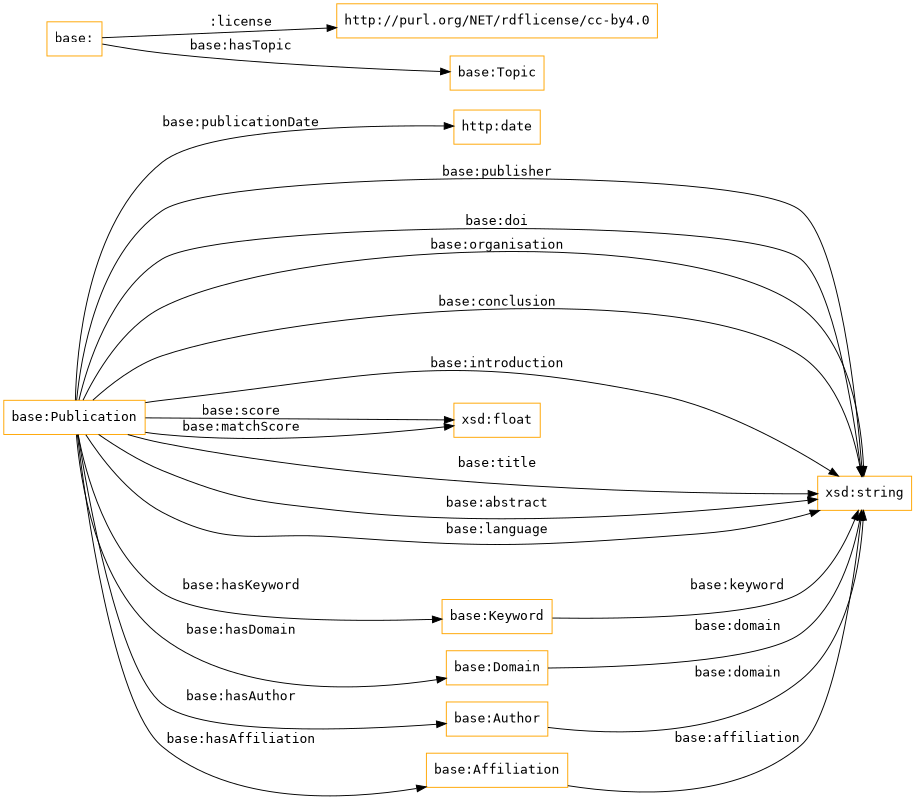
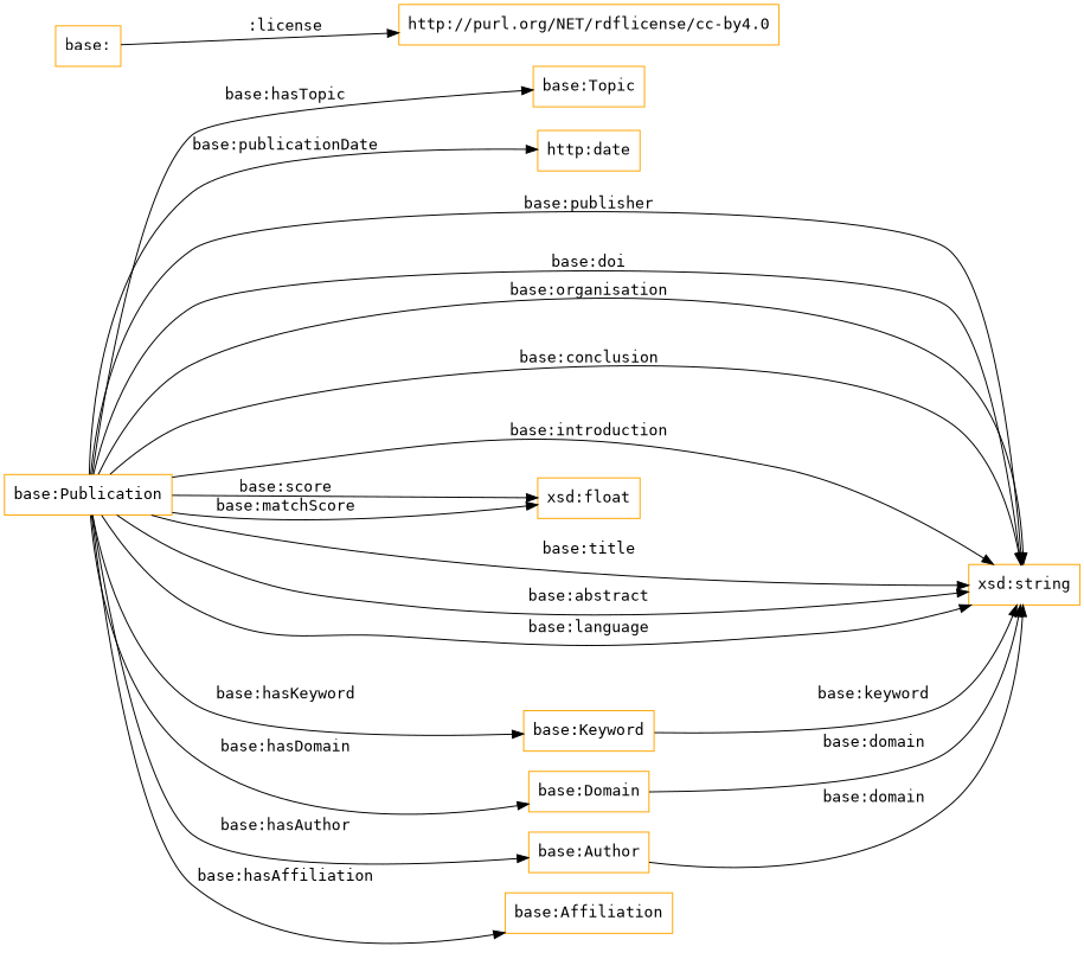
  digraph {
    fontname="DejaVu Sans Mono"
    rankdir=LR
    node [color=orange fontname="DejaVu Sans Mono" shape=rectangle]
    edge [fontname="DejaVu Sans Mono"]
    "base:Publication"
    "base:Topic"
    "xsd:string"
    "base:Keyword"
    "base:Domain"
    "base:Author"
    "base:Affiliation"
    "xsd:float"
    n9 [label="http:date"]
    "base:"
    "http://purl.org/NET/rdflicense/cc-by4.0"
-   "base:" -> "base:Topic" [label="base:hasTopic"]
+   "base:Publication" -> "base:Topic" [label="base:hasTopic"]
    "base:Publication" -> "xsd:string" [label="base:publisher"]
    "base:Publication" -> "xsd:string" [label="base:doi"]
    "base:Publication" -> "xsd:string" [label="base:organisation"]
    "base:Publication" -> "xsd:string" [label="base:conclusion"]
    "base:Publication" -> "xsd:string" [label="base:introduction"]
    "base:Publication" -> "xsd:string" [label="base:title"]
    "base:Publication" -> "xsd:string" [label="base:abstract"]
    "base:Publication" -> "xsd:string" [label="base:language"]
    "base:Publication" -> "base:Keyword" [label="base:hasKeyword"]
    "base:Publication" -> "base:Domain" [label="base:hasDomain"]
    "base:Publication" -> "base:Author" [label="base:hasAuthor"]
    "base:Publication" -> "base:Affiliation" [label="base:hasAffiliation"]
    "base:Publication" -> "xsd:float" [label="base:matchScore"]
    "base:Publication" -> "xsd:float" [label="base:score"]
    "base:Publication" -> n9 [label="base:publicationDate"]
    "base:Keyword" -> "xsd:string" [label="base:keyword"]
    "base:Domain" -> "xsd:string" [label="base:domain"]
    "base:Author" -> "xsd:string" [label="base:domain"]
-   "base:Affiliation" -> "xsd:string" [label="base:affiliation"]
    "base:" -> "http://purl.org/NET/rdflicense/cc-by4.0" [label=":license"]
  }
